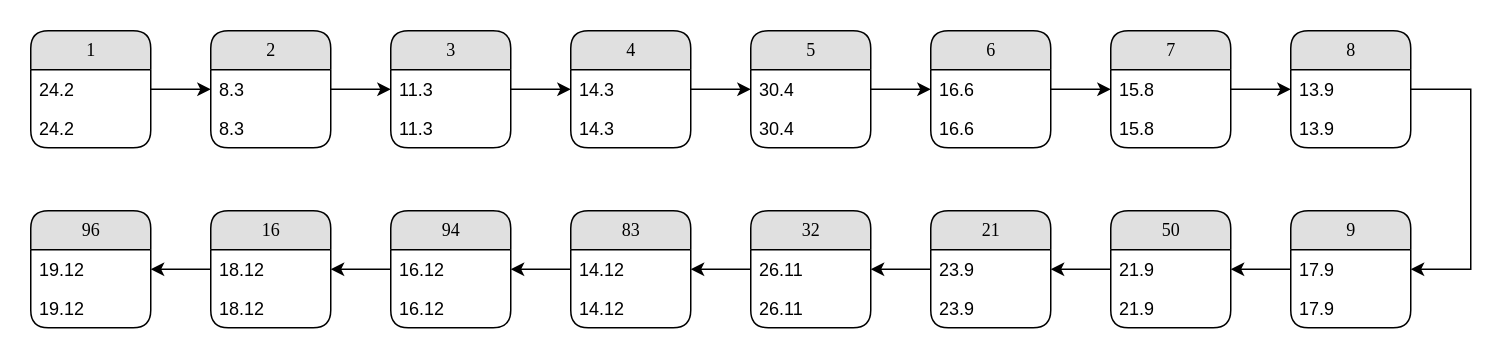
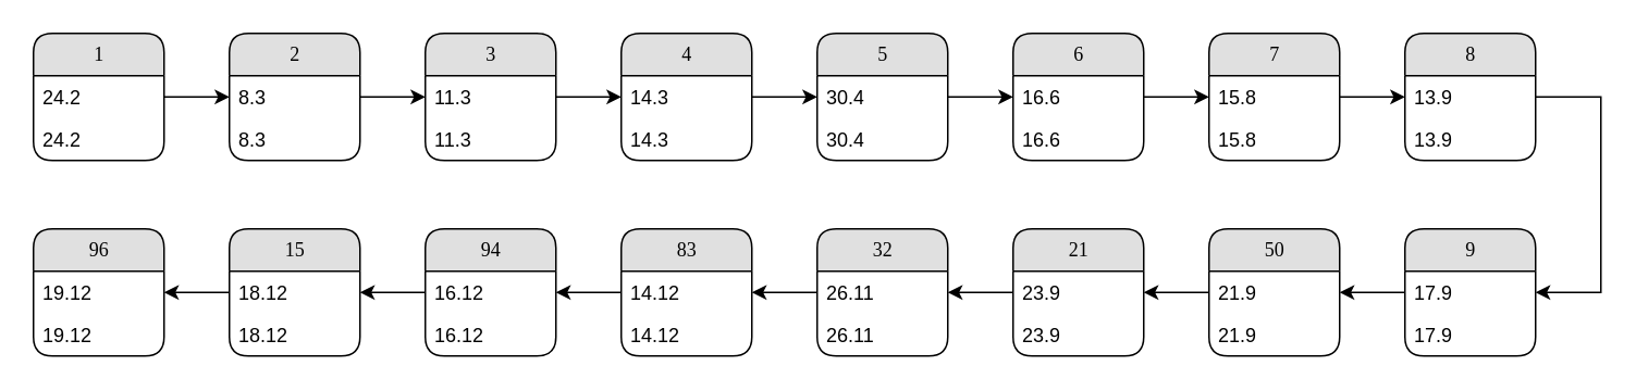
  <mxCell id="0" />
  <mxCell id="1" parent="0" />
  <mxCell id="2" value="1" style="swimlane;html=1;fontStyle=0;childLayout=stackLayout;horizontal=1;startSize=26;fillColor=#e0e0e0;horizontalStack=0;resizeParent=1;resizeLast=0;collapsible=1;marginBottom=0;swimlaneFillColor=#ffffff;align=center;rounded=1;shadow=0;comic=0;labelBackgroundColor=none;strokeWidth=1;fontFamily=Verdana;fontSize=12" parent="1" vertex="1"><mxGeometry x="20" y="20" width="80" height="78" as="geometry" /></mxCell>
  <mxCell id="3" value="24.2" style="text;html=1;strokeColor=none;fillColor=none;spacingLeft=4;spacingRight=4;whiteSpace=wrap;overflow=hidden;rotatable=0;points=[[0,0.5],[1,0.5]];portConstraint=eastwest;" parent="2" vertex="1"><mxGeometry y="26" width="80" height="26" as="geometry" /></mxCell>
  <mxCell id="4" value="24.2" style="text;html=1;strokeColor=none;fillColor=none;spacingLeft=4;spacingRight=4;whiteSpace=wrap;overflow=hidden;rotatable=0;points=[[0,0.5],[1,0.5]];portConstraint=eastwest;" parent="2" vertex="1"><mxGeometry y="52" width="80" height="26" as="geometry" /></mxCell>
  <mxCell id="5" value="96" style="swimlane;html=1;fontStyle=0;childLayout=stackLayout;horizontal=1;startSize=26;fillColor=#e0e0e0;horizontalStack=0;resizeParent=1;resizeLast=0;collapsible=1;marginBottom=0;swimlaneFillColor=#ffffff;align=center;rounded=1;shadow=0;comic=0;labelBackgroundColor=none;strokeWidth=1;fontFamily=Verdana;fontSize=12" vertex="1" parent="1"><mxGeometry x="20" y="140" width="80" height="78" as="geometry" /></mxCell>
  <mxCell id="6" value="19.12" style="text;html=1;strokeColor=none;fillColor=none;spacingLeft=4;spacingRight=4;whiteSpace=wrap;overflow=hidden;rotatable=0;points=[[0,0.5],[1,0.5]];portConstraint=eastwest;" vertex="1" parent="5"><mxGeometry y="26" width="80" height="26" as="geometry" /></mxCell>
  <mxCell id="7" value="19.12" style="text;html=1;strokeColor=none;fillColor=none;spacingLeft=4;spacingRight=4;whiteSpace=wrap;overflow=hidden;rotatable=0;points=[[0,0.5],[1,0.5]];portConstraint=eastwest;" vertex="1" parent="5"><mxGeometry y="52" width="80" height="26" as="geometry" /></mxCell>
- <mxCell id="8" value="16" style="swimlane;html=1;fontStyle=0;childLayout=stackLayout;horizontal=1;startSize=26;fillColor=#e0e0e0;horizontalStack=0;resizeParent=1;resizeLast=0;collapsible=1;marginBottom=0;swimlaneFillColor=#ffffff;align=center;rounded=1;shadow=0;comic=0;labelBackgroundColor=none;strokeWidth=1;fontFamily=Verdana;fontSize=12" vertex="1" parent="1"><mxGeometry x="140" y="140" width="80" height="78" as="geometry" /></mxCell>
+ <mxCell id="8" value="15" style="swimlane;html=1;fontStyle=0;childLayout=stackLayout;horizontal=1;startSize=26;fillColor=#e0e0e0;horizontalStack=0;resizeParent=1;resizeLast=0;collapsible=1;marginBottom=0;swimlaneFillColor=#ffffff;align=center;rounded=1;shadow=0;comic=0;labelBackgroundColor=none;strokeWidth=1;fontFamily=Verdana;fontSize=12" vertex="1" parent="1"><mxGeometry x="140" y="140" width="80" height="78" as="geometry" /></mxCell>
  <mxCell id="9" value="18.12" style="text;html=1;strokeColor=none;fillColor=none;spacingLeft=4;spacingRight=4;whiteSpace=wrap;overflow=hidden;rotatable=0;points=[[0,0.5],[1,0.5]];portConstraint=eastwest;" vertex="1" parent="8"><mxGeometry y="26" width="80" height="26" as="geometry" /></mxCell>
  <mxCell id="10" value="18.12" style="text;html=1;strokeColor=none;fillColor=none;spacingLeft=4;spacingRight=4;whiteSpace=wrap;overflow=hidden;rotatable=0;points=[[0,0.5],[1,0.5]];portConstraint=eastwest;" vertex="1" parent="8"><mxGeometry y="52" width="80" height="26" as="geometry" /></mxCell>
  <mxCell id="11" value="94" style="swimlane;html=1;fontStyle=0;childLayout=stackLayout;horizontal=1;startSize=26;fillColor=#e0e0e0;horizontalStack=0;resizeParent=1;resizeLast=0;collapsible=1;marginBottom=0;swimlaneFillColor=#ffffff;align=center;rounded=1;shadow=0;comic=0;labelBackgroundColor=none;strokeWidth=1;fontFamily=Verdana;fontSize=12" vertex="1" parent="1"><mxGeometry x="260" y="140" width="80" height="78" as="geometry" /></mxCell>
  <mxCell id="12" value="16.12" style="text;html=1;strokeColor=none;fillColor=none;spacingLeft=4;spacingRight=4;whiteSpace=wrap;overflow=hidden;rotatable=0;points=[[0,0.5],[1,0.5]];portConstraint=eastwest;" vertex="1" parent="11"><mxGeometry y="26" width="80" height="26" as="geometry" /></mxCell>
  <mxCell id="13" value="16.12" style="text;html=1;strokeColor=none;fillColor=none;spacingLeft=4;spacingRight=4;whiteSpace=wrap;overflow=hidden;rotatable=0;points=[[0,0.5],[1,0.5]];portConstraint=eastwest;" vertex="1" parent="11"><mxGeometry y="52" width="80" height="26" as="geometry" /></mxCell>
  <mxCell id="14" value="83" style="swimlane;html=1;fontStyle=0;childLayout=stackLayout;horizontal=1;startSize=26;fillColor=#e0e0e0;horizontalStack=0;resizeParent=1;resizeLast=0;collapsible=1;marginBottom=0;swimlaneFillColor=#ffffff;align=center;rounded=1;shadow=0;comic=0;labelBackgroundColor=none;strokeWidth=1;fontFamily=Verdana;fontSize=12" vertex="1" parent="1"><mxGeometry x="380" y="140" width="80" height="78" as="geometry" /></mxCell>
  <mxCell id="15" value="14.12" style="text;html=1;strokeColor=none;fillColor=none;spacingLeft=4;spacingRight=4;whiteSpace=wrap;overflow=hidden;rotatable=0;points=[[0,0.5],[1,0.5]];portConstraint=eastwest;" vertex="1" parent="14"><mxGeometry y="26" width="80" height="26" as="geometry" /></mxCell>
  <mxCell id="16" value="14.12" style="text;html=1;strokeColor=none;fillColor=none;spacingLeft=4;spacingRight=4;whiteSpace=wrap;overflow=hidden;rotatable=0;points=[[0,0.5],[1,0.5]];portConstraint=eastwest;" vertex="1" parent="14"><mxGeometry y="52" width="80" height="26" as="geometry" /></mxCell>
  <mxCell id="17" value="32" style="swimlane;html=1;fontStyle=0;childLayout=stackLayout;horizontal=1;startSize=26;fillColor=#e0e0e0;horizontalStack=0;resizeParent=1;resizeLast=0;collapsible=1;marginBottom=0;swimlaneFillColor=#ffffff;align=center;rounded=1;shadow=0;comic=0;labelBackgroundColor=none;strokeWidth=1;fontFamily=Verdana;fontSize=12" vertex="1" parent="1"><mxGeometry x="500" y="140" width="80" height="78" as="geometry" /></mxCell>
  <mxCell id="18" value="26.11" style="text;html=1;strokeColor=none;fillColor=none;spacingLeft=4;spacingRight=4;whiteSpace=wrap;overflow=hidden;rotatable=0;points=[[0,0.5],[1,0.5]];portConstraint=eastwest;" vertex="1" parent="17"><mxGeometry y="26" width="80" height="26" as="geometry" /></mxCell>
  <mxCell id="19" value="26.11" style="text;html=1;strokeColor=none;fillColor=none;spacingLeft=4;spacingRight=4;whiteSpace=wrap;overflow=hidden;rotatable=0;points=[[0,0.5],[1,0.5]];portConstraint=eastwest;" vertex="1" parent="17"><mxGeometry y="52" width="80" height="26" as="geometry" /></mxCell>
  <mxCell id="20" value="21" style="swimlane;html=1;fontStyle=0;childLayout=stackLayout;horizontal=1;startSize=26;fillColor=#e0e0e0;horizontalStack=0;resizeParent=1;resizeLast=0;collapsible=1;marginBottom=0;swimlaneFillColor=#ffffff;align=center;rounded=1;shadow=0;comic=0;labelBackgroundColor=none;strokeWidth=1;fontFamily=Verdana;fontSize=12" vertex="1" parent="1"><mxGeometry x="620" y="140" width="80" height="78" as="geometry" /></mxCell>
  <mxCell id="21" value="23.9" style="text;html=1;strokeColor=none;fillColor=none;spacingLeft=4;spacingRight=4;whiteSpace=wrap;overflow=hidden;rotatable=0;points=[[0,0.5],[1,0.5]];portConstraint=eastwest;" vertex="1" parent="20"><mxGeometry y="26" width="80" height="26" as="geometry" /></mxCell>
  <mxCell id="22" value="23.9" style="text;html=1;strokeColor=none;fillColor=none;spacingLeft=4;spacingRight=4;whiteSpace=wrap;overflow=hidden;rotatable=0;points=[[0,0.5],[1,0.5]];portConstraint=eastwest;" vertex="1" parent="20"><mxGeometry y="52" width="80" height="26" as="geometry" /></mxCell>
  <mxCell id="23" value="50" style="swimlane;html=1;fontStyle=0;childLayout=stackLayout;horizontal=1;startSize=26;fillColor=#e0e0e0;horizontalStack=0;resizeParent=1;resizeLast=0;collapsible=1;marginBottom=0;swimlaneFillColor=#ffffff;align=center;rounded=1;shadow=0;comic=0;labelBackgroundColor=none;strokeWidth=1;fontFamily=Verdana;fontSize=12" vertex="1" parent="1"><mxGeometry x="740" y="140" width="80" height="78" as="geometry" /></mxCell>
  <mxCell id="24" value="21.9" style="text;html=1;strokeColor=none;fillColor=none;spacingLeft=4;spacingRight=4;whiteSpace=wrap;overflow=hidden;rotatable=0;points=[[0,0.5],[1,0.5]];portConstraint=eastwest;" vertex="1" parent="23"><mxGeometry y="26" width="80" height="26" as="geometry" /></mxCell>
  <mxCell id="25" value="21.9" style="text;html=1;strokeColor=none;fillColor=none;spacingLeft=4;spacingRight=4;whiteSpace=wrap;overflow=hidden;rotatable=0;points=[[0,0.5],[1,0.5]];portConstraint=eastwest;" vertex="1" parent="23"><mxGeometry y="52" width="80" height="26" as="geometry" /></mxCell>
  <mxCell id="26" value="" style="edgeStyle=orthogonalEdgeStyle;rounded=0;orthogonalLoop=1;jettySize=auto;html=1;" edge="1" parent="1" source="27" target="24"><mxGeometry relative="1" as="geometry" /></mxCell>
  <mxCell id="27" value="9" style="swimlane;html=1;fontStyle=0;childLayout=stackLayout;horizontal=1;startSize=26;fillColor=#e0e0e0;horizontalStack=0;resizeParent=1;resizeLast=0;collapsible=1;marginBottom=0;swimlaneFillColor=#ffffff;align=center;rounded=1;shadow=0;comic=0;labelBackgroundColor=none;strokeWidth=1;fontFamily=Verdana;fontSize=12" vertex="1" parent="1"><mxGeometry x="860" y="140" width="80" height="78" as="geometry" /></mxCell>
  <mxCell id="28" value="17.9" style="text;html=1;strokeColor=none;fillColor=none;spacingLeft=4;spacingRight=4;whiteSpace=wrap;overflow=hidden;rotatable=0;points=[[0,0.5],[1,0.5]];portConstraint=eastwest;" vertex="1" parent="27"><mxGeometry y="26" width="80" height="26" as="geometry" /></mxCell>
  <mxCell id="29" value="17.9" style="text;html=1;strokeColor=none;fillColor=none;spacingLeft=4;spacingRight=4;whiteSpace=wrap;overflow=hidden;rotatable=0;points=[[0,0.5],[1,0.5]];portConstraint=eastwest;" vertex="1" parent="27"><mxGeometry y="52" width="80" height="26" as="geometry" /></mxCell>
  <mxCell id="30" value="" style="edgeStyle=orthogonalEdgeStyle;rounded=0;orthogonalLoop=1;jettySize=auto;html=1;entryX=1;entryY=0.5;entryDx=0;entryDy=0;" edge="1" parent="1" source="31" target="28"><mxGeometry relative="1" as="geometry"><mxPoint x="1020" y="59" as="targetPoint" /><Array as="points"><mxPoint x="980" y="59" /><mxPoint x="980" y="179" /></Array></mxGeometry></mxCell>
  <mxCell id="31" value="8" style="swimlane;html=1;fontStyle=0;childLayout=stackLayout;horizontal=1;startSize=26;fillColor=#e0e0e0;horizontalStack=0;resizeParent=1;resizeLast=0;collapsible=1;marginBottom=0;swimlaneFillColor=#ffffff;align=center;rounded=1;shadow=0;comic=0;labelBackgroundColor=none;strokeWidth=1;fontFamily=Verdana;fontSize=12" vertex="1" parent="1"><mxGeometry x="860" y="20" width="80" height="78" as="geometry" /></mxCell>
  <mxCell id="32" value="13.9" style="text;html=1;strokeColor=none;fillColor=none;spacingLeft=4;spacingRight=4;whiteSpace=wrap;overflow=hidden;rotatable=0;points=[[0,0.5],[1,0.5]];portConstraint=eastwest;" vertex="1" parent="31"><mxGeometry y="26" width="80" height="26" as="geometry" /></mxCell>
  <mxCell id="33" value="13.9" style="text;html=1;strokeColor=none;fillColor=none;spacingLeft=4;spacingRight=4;whiteSpace=wrap;overflow=hidden;rotatable=0;points=[[0,0.5],[1,0.5]];portConstraint=eastwest;" vertex="1" parent="31"><mxGeometry y="52" width="80" height="26" as="geometry" /></mxCell>
  <mxCell id="34" value="7" style="swimlane;html=1;fontStyle=0;childLayout=stackLayout;horizontal=1;startSize=26;fillColor=#e0e0e0;horizontalStack=0;resizeParent=1;resizeLast=0;collapsible=1;marginBottom=0;swimlaneFillColor=#ffffff;align=center;rounded=1;shadow=0;comic=0;labelBackgroundColor=none;strokeWidth=1;fontFamily=Verdana;fontSize=12" vertex="1" parent="1"><mxGeometry x="740" y="20" width="80" height="78" as="geometry" /></mxCell>
  <mxCell id="35" value="15.8" style="text;html=1;strokeColor=none;fillColor=none;spacingLeft=4;spacingRight=4;whiteSpace=wrap;overflow=hidden;rotatable=0;points=[[0,0.5],[1,0.5]];portConstraint=eastwest;" vertex="1" parent="34"><mxGeometry y="26" width="80" height="26" as="geometry" /></mxCell>
  <mxCell id="36" value="15.8" style="text;html=1;strokeColor=none;fillColor=none;spacingLeft=4;spacingRight=4;whiteSpace=wrap;overflow=hidden;rotatable=0;points=[[0,0.5],[1,0.5]];portConstraint=eastwest;" vertex="1" parent="34"><mxGeometry y="52" width="80" height="26" as="geometry" /></mxCell>
  <mxCell id="37" value="6" style="swimlane;html=1;fontStyle=0;childLayout=stackLayout;horizontal=1;startSize=26;fillColor=#e0e0e0;horizontalStack=0;resizeParent=1;resizeLast=0;collapsible=1;marginBottom=0;swimlaneFillColor=#ffffff;align=center;rounded=1;shadow=0;comic=0;labelBackgroundColor=none;strokeWidth=1;fontFamily=Verdana;fontSize=12" vertex="1" parent="1"><mxGeometry x="620" y="20" width="80" height="78" as="geometry" /></mxCell>
  <mxCell id="38" value="16.6" style="text;html=1;strokeColor=none;fillColor=none;spacingLeft=4;spacingRight=4;whiteSpace=wrap;overflow=hidden;rotatable=0;points=[[0,0.5],[1,0.5]];portConstraint=eastwest;" vertex="1" parent="37"><mxGeometry y="26" width="80" height="26" as="geometry" /></mxCell>
  <mxCell id="39" value="16.6" style="text;html=1;strokeColor=none;fillColor=none;spacingLeft=4;spacingRight=4;whiteSpace=wrap;overflow=hidden;rotatable=0;points=[[0,0.5],[1,0.5]];portConstraint=eastwest;" vertex="1" parent="37"><mxGeometry y="52" width="80" height="26" as="geometry" /></mxCell>
  <mxCell id="40" value="5" style="swimlane;html=1;fontStyle=0;childLayout=stackLayout;horizontal=1;startSize=26;fillColor=#e0e0e0;horizontalStack=0;resizeParent=1;resizeLast=0;collapsible=1;marginBottom=0;swimlaneFillColor=#ffffff;align=center;rounded=1;shadow=0;comic=0;labelBackgroundColor=none;strokeWidth=1;fontFamily=Verdana;fontSize=12" vertex="1" parent="1"><mxGeometry x="500" y="20" width="80" height="78" as="geometry" /></mxCell>
  <mxCell id="41" value="30.4" style="text;html=1;strokeColor=none;fillColor=none;spacingLeft=4;spacingRight=4;whiteSpace=wrap;overflow=hidden;rotatable=0;points=[[0,0.5],[1,0.5]];portConstraint=eastwest;" vertex="1" parent="40"><mxGeometry y="26" width="80" height="26" as="geometry" /></mxCell>
  <mxCell id="42" value="30.4" style="text;html=1;strokeColor=none;fillColor=none;spacingLeft=4;spacingRight=4;whiteSpace=wrap;overflow=hidden;rotatable=0;points=[[0,0.5],[1,0.5]];portConstraint=eastwest;" vertex="1" parent="40"><mxGeometry y="52" width="80" height="26" as="geometry" /></mxCell>
  <mxCell id="43" value="4" style="swimlane;html=1;fontStyle=0;childLayout=stackLayout;horizontal=1;startSize=26;fillColor=#e0e0e0;horizontalStack=0;resizeParent=1;resizeLast=0;collapsible=1;marginBottom=0;swimlaneFillColor=#ffffff;align=center;rounded=1;shadow=0;comic=0;labelBackgroundColor=none;strokeWidth=1;fontFamily=Verdana;fontSize=12" vertex="1" parent="1"><mxGeometry x="380" y="20" width="80" height="78" as="geometry" /></mxCell>
  <mxCell id="44" value="14.3" style="text;html=1;strokeColor=none;fillColor=none;spacingLeft=4;spacingRight=4;whiteSpace=wrap;overflow=hidden;rotatable=0;points=[[0,0.5],[1,0.5]];portConstraint=eastwest;" vertex="1" parent="43"><mxGeometry y="26" width="80" height="26" as="geometry" /></mxCell>
  <mxCell id="45" value="14.3" style="text;html=1;strokeColor=none;fillColor=none;spacingLeft=4;spacingRight=4;whiteSpace=wrap;overflow=hidden;rotatable=0;points=[[0,0.5],[1,0.5]];portConstraint=eastwest;" vertex="1" parent="43"><mxGeometry y="52" width="80" height="26" as="geometry" /></mxCell>
  <mxCell id="46" value="3" style="swimlane;html=1;fontStyle=0;childLayout=stackLayout;horizontal=1;startSize=26;fillColor=#e0e0e0;horizontalStack=0;resizeParent=1;resizeLast=0;collapsible=1;marginBottom=0;swimlaneFillColor=#ffffff;align=center;rounded=1;shadow=0;comic=0;labelBackgroundColor=none;strokeWidth=1;fontFamily=Verdana;fontSize=12" vertex="1" parent="1"><mxGeometry x="260" y="20" width="80" height="78" as="geometry" /></mxCell>
  <mxCell id="47" value="11.3" style="text;html=1;strokeColor=none;fillColor=none;spacingLeft=4;spacingRight=4;whiteSpace=wrap;overflow=hidden;rotatable=0;points=[[0,0.5],[1,0.5]];portConstraint=eastwest;" vertex="1" parent="46"><mxGeometry y="26" width="80" height="26" as="geometry" /></mxCell>
  <mxCell id="48" value="11.3" style="text;html=1;strokeColor=none;fillColor=none;spacingLeft=4;spacingRight=4;whiteSpace=wrap;overflow=hidden;rotatable=0;points=[[0,0.5],[1,0.5]];portConstraint=eastwest;" vertex="1" parent="46"><mxGeometry y="52" width="80" height="26" as="geometry" /></mxCell>
  <mxCell id="49" value="2" style="swimlane;html=1;fontStyle=0;childLayout=stackLayout;horizontal=1;startSize=26;fillColor=#e0e0e0;horizontalStack=0;resizeParent=1;resizeLast=0;collapsible=1;marginBottom=0;swimlaneFillColor=#ffffff;align=center;rounded=1;shadow=0;comic=0;labelBackgroundColor=none;strokeWidth=1;fontFamily=Verdana;fontSize=12" vertex="1" parent="1"><mxGeometry x="140" y="20" width="80" height="78" as="geometry" /></mxCell>
  <mxCell id="50" value="8.3" style="text;html=1;strokeColor=none;fillColor=none;spacingLeft=4;spacingRight=4;whiteSpace=wrap;overflow=hidden;rotatable=0;points=[[0,0.5],[1,0.5]];portConstraint=eastwest;" vertex="1" parent="49"><mxGeometry y="26" width="80" height="26" as="geometry" /></mxCell>
  <mxCell id="51" value="8.3" style="text;html=1;strokeColor=none;fillColor=none;spacingLeft=4;spacingRight=4;whiteSpace=wrap;overflow=hidden;rotatable=0;points=[[0,0.5],[1,0.5]];portConstraint=eastwest;" vertex="1" parent="49"><mxGeometry y="52" width="80" height="26" as="geometry" /></mxCell>
  <mxCell id="52" style="edgeStyle=orthogonalEdgeStyle;rounded=0;orthogonalLoop=1;jettySize=auto;html=1;exitX=1;exitY=0.5;exitDx=0;exitDy=0;entryX=0;entryY=0.5;entryDx=0;entryDy=0;" edge="1" parent="1" source="3" target="50"><mxGeometry relative="1" as="geometry" /></mxCell>
  <mxCell id="53" style="edgeStyle=orthogonalEdgeStyle;rounded=0;orthogonalLoop=1;jettySize=auto;html=1;exitX=1;exitY=0.5;exitDx=0;exitDy=0;entryX=0;entryY=0.5;entryDx=0;entryDy=0;" edge="1" parent="1" source="50" target="47"><mxGeometry relative="1" as="geometry" /></mxCell>
  <mxCell id="54" style="edgeStyle=orthogonalEdgeStyle;rounded=0;orthogonalLoop=1;jettySize=auto;html=1;exitX=1;exitY=0.5;exitDx=0;exitDy=0;entryX=0;entryY=0.5;entryDx=0;entryDy=0;" edge="1" parent="1" source="47" target="44"><mxGeometry relative="1" as="geometry" /></mxCell>
  <mxCell id="55" style="edgeStyle=orthogonalEdgeStyle;rounded=0;orthogonalLoop=1;jettySize=auto;html=1;exitX=1;exitY=0.5;exitDx=0;exitDy=0;entryX=0;entryY=0.5;entryDx=0;entryDy=0;" edge="1" parent="1" source="44" target="41"><mxGeometry relative="1" as="geometry" /></mxCell>
  <mxCell id="56" style="edgeStyle=orthogonalEdgeStyle;rounded=0;orthogonalLoop=1;jettySize=auto;html=1;exitX=1;exitY=0.5;exitDx=0;exitDy=0;entryX=0;entryY=0.5;entryDx=0;entryDy=0;" edge="1" parent="1" source="41" target="38"><mxGeometry relative="1" as="geometry" /></mxCell>
  <mxCell id="57" style="edgeStyle=orthogonalEdgeStyle;rounded=0;orthogonalLoop=1;jettySize=auto;html=1;exitX=1;exitY=0.5;exitDx=0;exitDy=0;entryX=0;entryY=0.5;entryDx=0;entryDy=0;" edge="1" parent="1" source="38" target="35"><mxGeometry relative="1" as="geometry" /></mxCell>
  <mxCell id="58" value="" style="edgeStyle=orthogonalEdgeStyle;rounded=0;orthogonalLoop=1;jettySize=auto;html=1;" edge="1" parent="1" source="35" target="32"><mxGeometry relative="1" as="geometry" /></mxCell>
  <mxCell id="59" value="" style="edgeStyle=orthogonalEdgeStyle;rounded=0;orthogonalLoop=1;jettySize=auto;html=1;" edge="1" parent="1" source="24" target="21"><mxGeometry relative="1" as="geometry" /></mxCell>
  <mxCell id="60" value="" style="edgeStyle=orthogonalEdgeStyle;rounded=0;orthogonalLoop=1;jettySize=auto;html=1;" edge="1" parent="1" source="21" target="18"><mxGeometry relative="1" as="geometry" /></mxCell>
  <mxCell id="61" value="" style="edgeStyle=orthogonalEdgeStyle;rounded=0;orthogonalLoop=1;jettySize=auto;html=1;" edge="1" parent="1" source="18" target="15"><mxGeometry relative="1" as="geometry" /></mxCell>
  <mxCell id="62" value="" style="edgeStyle=orthogonalEdgeStyle;rounded=0;orthogonalLoop=1;jettySize=auto;html=1;" edge="1" parent="1" source="15" target="12"><mxGeometry relative="1" as="geometry" /></mxCell>
  <mxCell id="63" value="" style="edgeStyle=orthogonalEdgeStyle;rounded=0;orthogonalLoop=1;jettySize=auto;html=1;" edge="1" parent="1" source="12" target="9"><mxGeometry relative="1" as="geometry" /></mxCell>
  <mxCell id="64" value="" style="edgeStyle=orthogonalEdgeStyle;rounded=0;orthogonalLoop=1;jettySize=auto;html=1;" edge="1" parent="1" source="9" target="6"><mxGeometry relative="1" as="geometry" /></mxCell>
